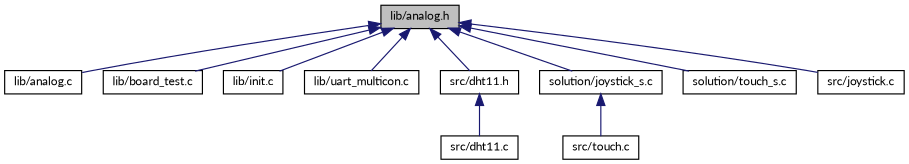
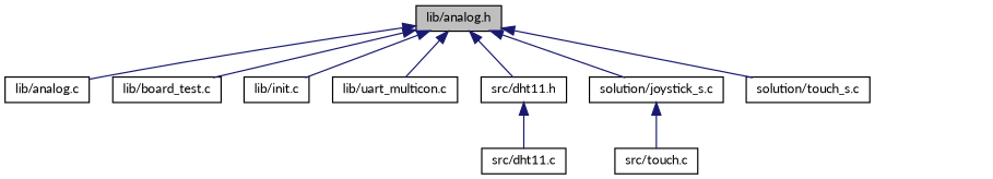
  digraph {
    fontname=Lato
    node [color=black fillcolor=white fontname=Lato fontsize=10 shape=record style=filled]
    edge [color=midnightblue dir=back fontname=Lato fontsize=10 labelfontname=Helvetica labelfontsize=10 style=solid]
    n1 [fillcolor=grey75 fontcolor=black height=0.2 label="lib/analog.h" width=0.4]
    n2 [height=0.2 label="lib/analog.c" width=0.4]
    n3 [height=0.2 label="lib/board_test.c" width=0.4]
    n4 [height=0.2 label="lib/init.c" width=0.4]
    n5 [height=0.2 label="lib/uart_multicon.c" width=0.4]
    n6 [height=0.2 label="src/dht11.h" width=0.4]
    n7 [height=0.2 label="solution/joystick_s.c" width=0.4]
    n8 [height=0.2 label="solution/touch_s.c" width=0.4]
-   n9 [height=0.2 label="src/joystick.c" width=0.4]
    n10 [height=0.2 label="src/dht11.c" width=0.4]
    n11 [height=0.2 label="src/touch.c" width=0.4]
    n1 -> n2
    n1 -> n3
    n1 -> n4
    n1 -> n5
    n1 -> n6
    n1 -> n7
    n1 -> n8
-   n1 -> n9
    n6 -> n10
    n7 -> n11
  }
